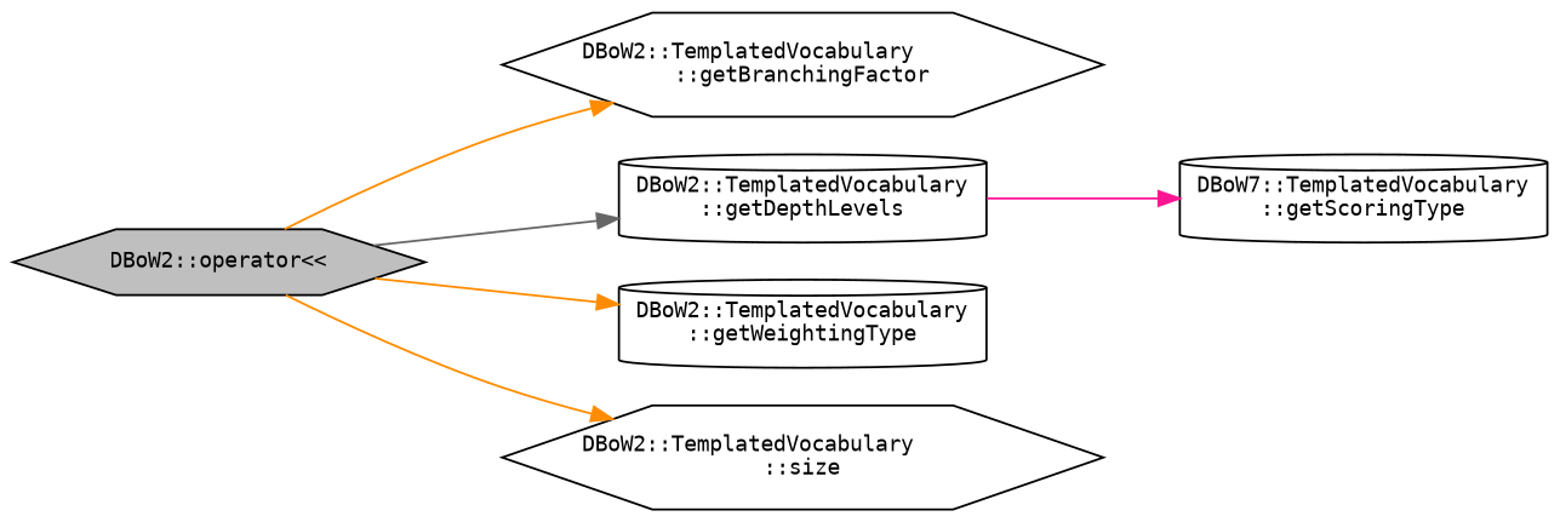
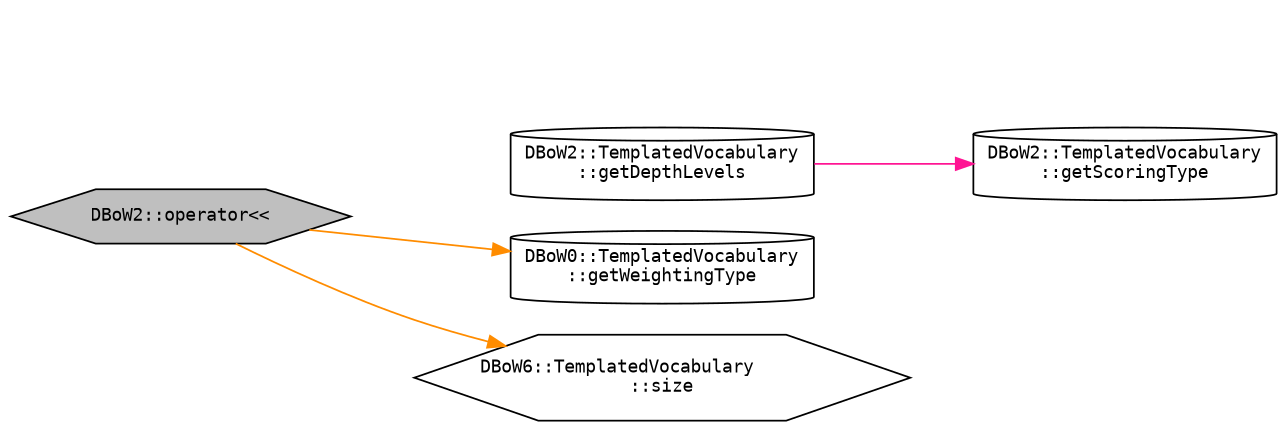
  digraph {
    fontname="DejaVu Sans Mono"
    rankdir=LR
    node [color=black fillcolor=white fontname="DejaVu Sans Mono" fontsize=10 shape=hexagon style=filled]
    edge [color=darkorange fontname="DejaVu Sans Mono" fontsize=10 labelfontname=Helvetica labelfontsize=10 style=solid]
    n1 [fillcolor=grey75 fontcolor=black height=0.2 label="DBoW2::operator\<\<" width=0.4]
-   n2 [height=0.2 label="DBoW2::TemplatedVocabulary\l::getBranchingFactor" width=0.4]
    n3 [height=0.2 label="DBoW2::TemplatedVocabulary\l::getDepthLevels" shape=cylinder width=0.4]
-   n4 [height=0.2 label="DBoW2::TemplatedVocabulary\l::getWeightingType" shape=cylinder width=0.4]
-   n5 [height=0.2 label="DBoW2::TemplatedVocabulary\l::size" width=0.4]
-   n6 [height=0.2 label="DBoW7::TemplatedVocabulary\l::getScoringType" shape=cylinder width=0.4]
-   n1 -> n2
-   n1 -> n3 [color=gray40]
+   n4 [height=0.2 label="DBoW0::TemplatedVocabulary\l::getWeightingType" shape=cylinder width=0.4]
+   n5 [height=0.2 label="DBoW6::TemplatedVocabulary\l::size" width=0.4]
+   n6 [height=0.2 label="DBoW2::TemplatedVocabulary\l::getScoringType" shape=cylinder width=0.4]
    n1 -> n4
    n1 -> n5
    n3 -> n6 [color=deeppink]
  }
